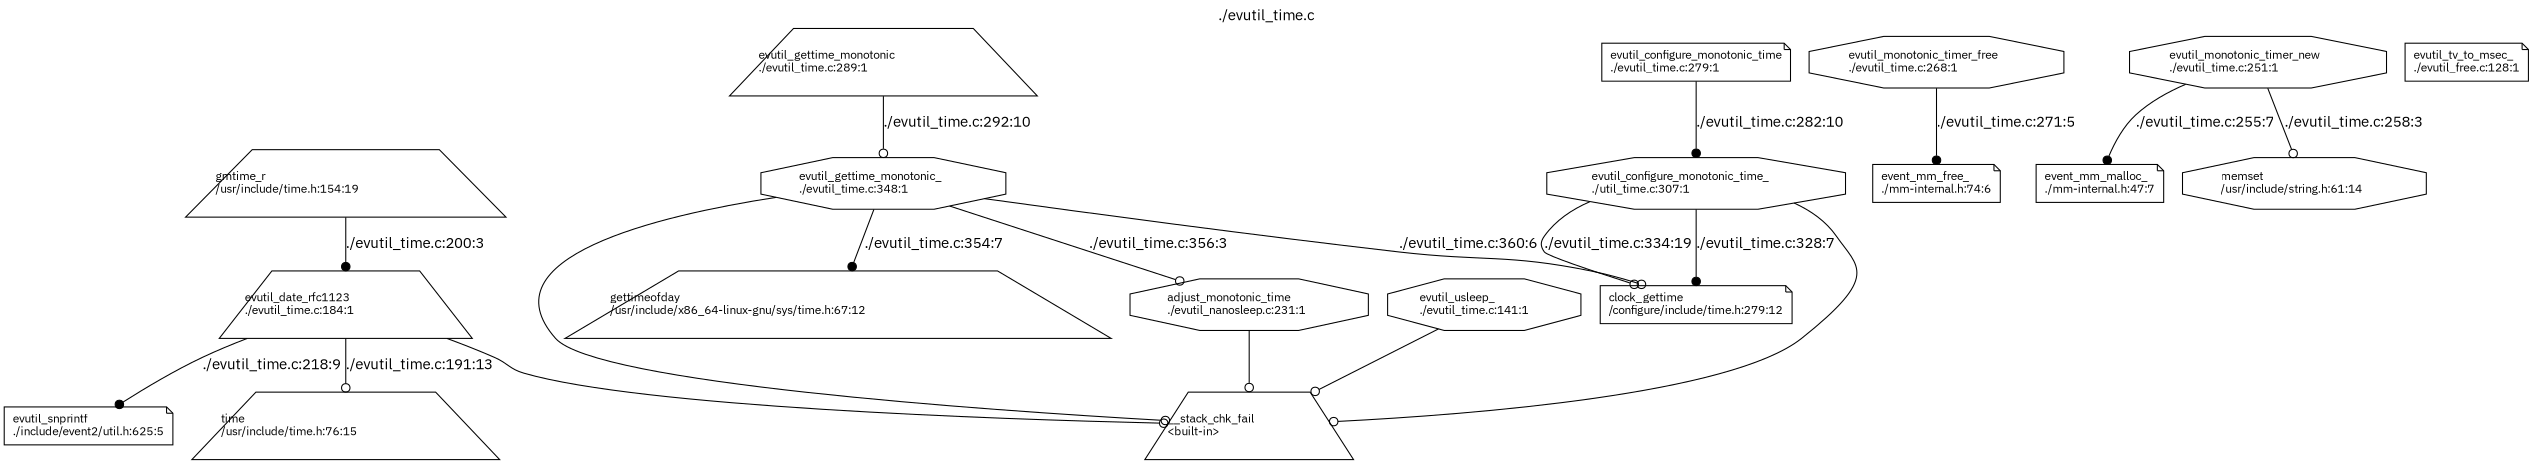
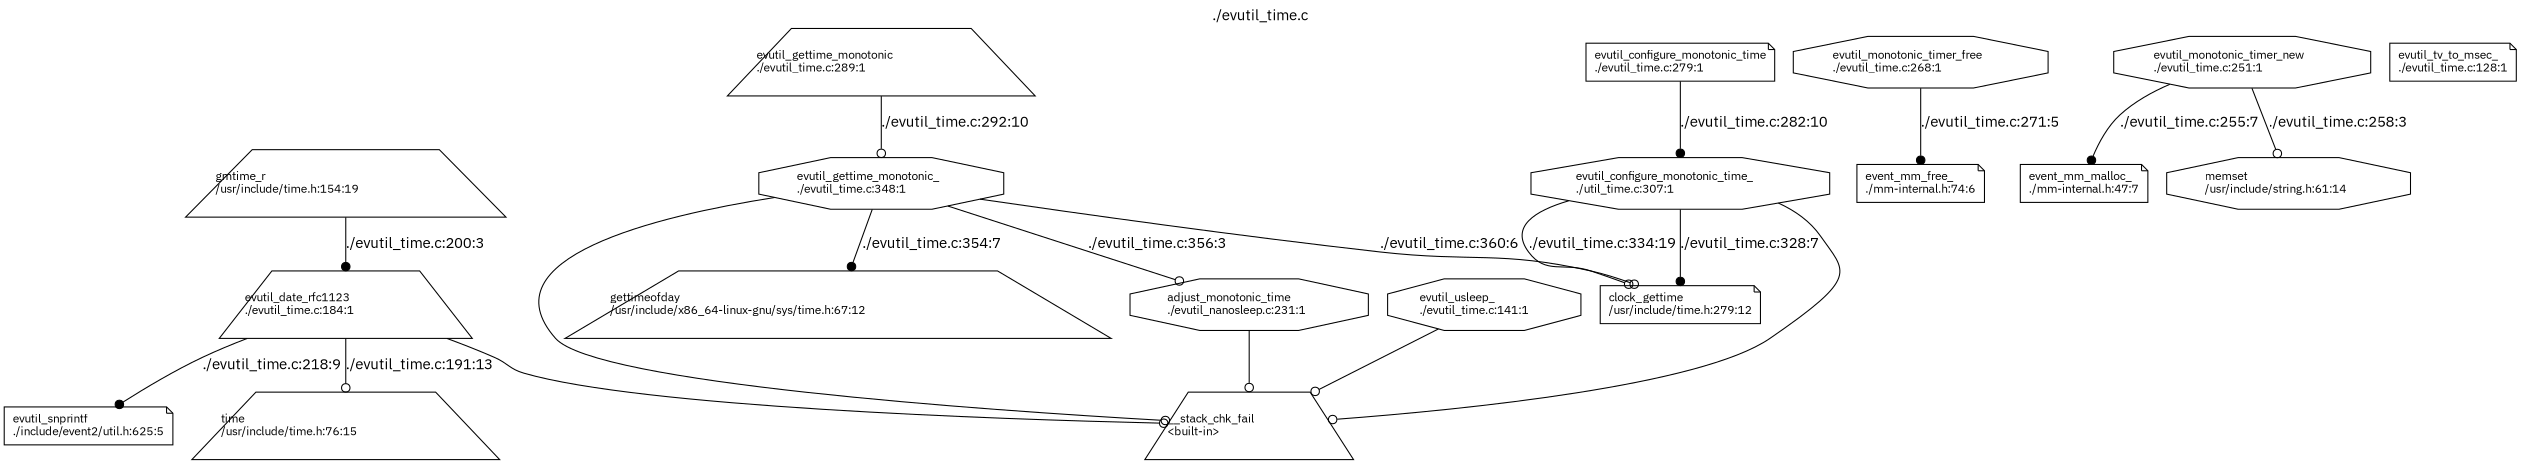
  digraph {
    fontname="IBM Plex Sans"
    label="./evutil_time.c"
    labelloc=top
    node [fillcolor=white fontname="IBM Plex Sans" fontsize=11 shape=octagon style=filled]
    edge [arrowhead=odot color="#000000" fontname="IBM Plex Sans" fontcolor="#000000"]
    n1 [label="adjust_monotonic_time\l./evutil_nanosleep.c:231:1\l"]
    n2 [label="__stack_chk_fail\l<built-in>\l" shape=trapezium]
-   n3 [label="clock_gettime\l/configure/include/time.h:279:12\l" shape=note]
+   n3 [label="clock_gettime\l/usr/include/time.h:279:12\l" shape=note]
    n4 [label="event_mm_free_\l./mm-internal.h:74:6\l" shape=note]
    n5 [label="event_mm_malloc_\l./mm-internal.h:47:7\l" shape=note]
    n6 [label="evutil_configure_monotonic_time\l./evutil_time.c:279:1\l" shape=note]
    n7 [label="evutil_configure_monotonic_time_\l./util_time.c:307:1\l"]
    n8 [label="evutil_date_rfc1123\l./evutil_time.c:184:1\l" shape=trapezium]
    n9 [label="evutil_snprintf\l./include/event2/util.h:625:5\l" shape=note]
    n10 [label="time\l/usr/include/time.h:76:15\l" shape=trapezium]
    n11 [label="gmtime_r\l/usr/include/time.h:154:19\l" shape=trapezium]
    n12 [label="evutil_gettime_monotonic\l./evutil_time.c:289:1\l" shape=trapezium]
    n13 [label="evutil_gettime_monotonic_\l./evutil_time.c:348:1\l"]
    n14 [label="gettimeofday\l/usr/include/x86_64-linux-gnu/sys/time.h:67:12\l" shape=trapezium]
    n15 [label="evutil_monotonic_timer_free\l./evutil_time.c:268:1\l"]
    n16 [label="evutil_monotonic_timer_new\l./evutil_time.c:251:1\l"]
    n17 [label="memset\l/usr/include/string.h:61:14\l"]
-   n18 [label="evutil_tv_to_msec_\l./evutil_free.c:128:1\l" shape=note]
+   n18 [label="evutil_tv_to_msec_\l./evutil_time.c:128:1\l" shape=note]
    n19 [label="evutil_usleep_\l./evutil_time.c:141:1\l"]
    n1 -> n2 [fontcolor=""]
    n6 -> n7 [arrowhead=dot label="./evutil_time.c:282:10"]
    n7 -> n2 [fontcolor=""]
    n7 -> n3 [arrowhead=dot label="./evutil_time.c:328:7"]
    n7 -> n3 [label="./evutil_time.c:334:19"]
    n8 -> n2 [fontcolor=""]
    n8 -> n9 [arrowhead=dot label="./evutil_time.c:218:9"]
    n8 -> n10 [label="./evutil_time.c:191:13"]
    n11 -> n8 [arrowhead=dot label="./evutil_time.c:200:3"]
    n12 -> n13 [label="./evutil_time.c:292:10"]
    n13 -> n1 [label="./evutil_time.c:356:3"]
    n13 -> n2 [fontcolor=""]
    n13 -> n3 [label="./evutil_time.c:360:6"]
    n13 -> n14 [arrowhead=dot label="./evutil_time.c:354:7"]
    n15 -> n4 [arrowhead=dot label="./evutil_time.c:271:5"]
    n16 -> n5 [arrowhead=dot label="./evutil_time.c:255:7"]
    n16 -> n17 [label="./evutil_time.c:258:3"]
    n19 -> n2 [fontcolor=""]
  }
